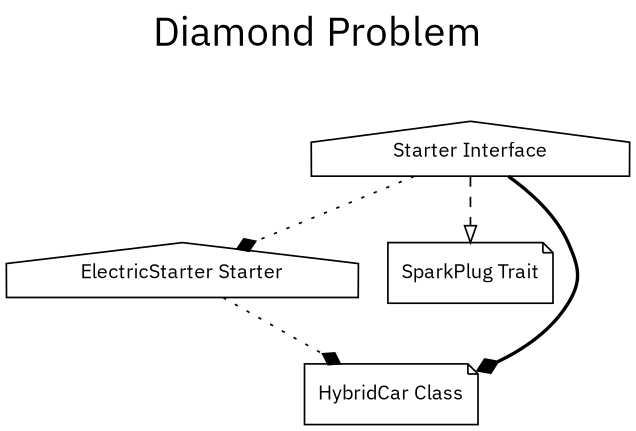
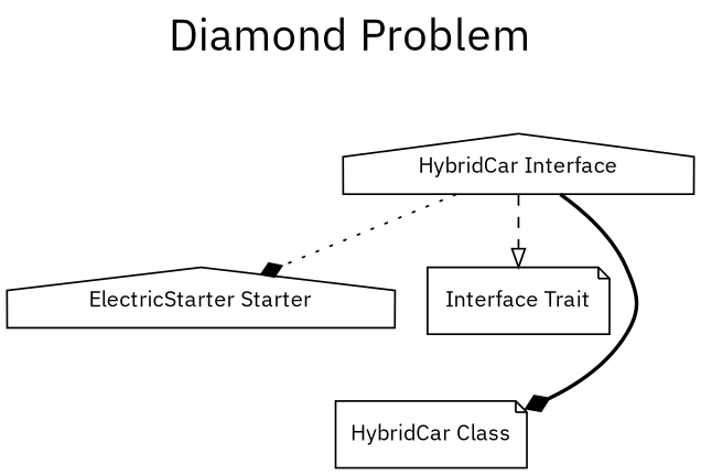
  digraph {
    fontname="IBM Plex Sans"
    fontsize=24
    label="Diamond Problem"
    labelloc=t
    node [fontname="IBM Plex Sans" fontsize=12 shape=house]
    edge [arrowhead=diamond fontname="IBM Plex Sans" style=dotted]
-   n1 [label="Starter Interface"]
+   n1 [label="HybridCar Interface"]
    n2 [label="ElectricStarter Starter"]
-   n3 [label="SparkPlug Trait" shape=note]
+   n3 [label="Interface Trait" shape=note]
    n4 [label="HybridCar Class" shape=note]
    n1 -> n2
    n1 -> n3 [arrowhead=onormal style=dashed]
    n1 -> n4 [style=bold]
-   n2 -> n4
  }
